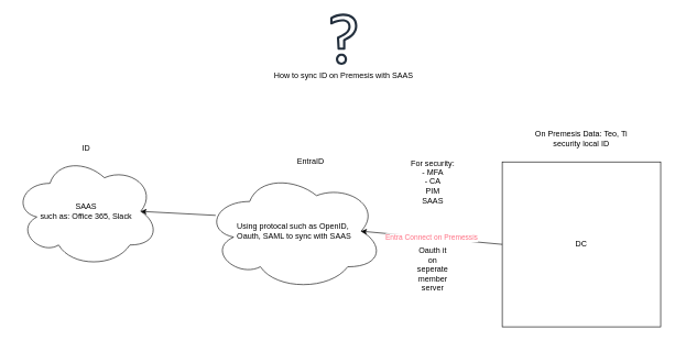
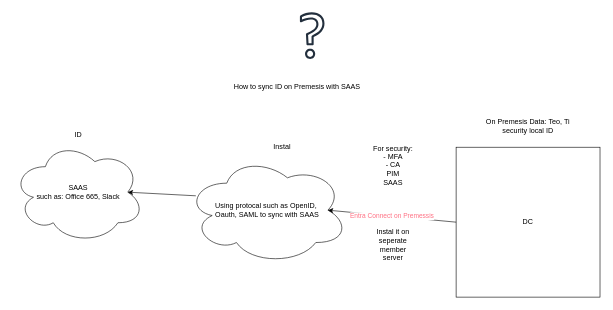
  <mxCell id="0" />
  <mxCell id="1" parent="0" />
  <mxCell id="2" value="DC" style="rounded=0;whiteSpace=wrap;html=1;" vertex="1" parent="1"><mxGeometry x="760" y="245" width="240" height="250" as="geometry" /></mxCell>
  <mxCell id="3" value="On Premesis Data: Teo, Ti security local ID" style="text;html=1;align=center;verticalAlign=middle;whiteSpace=wrap;rounded=0;" vertex="1" parent="1"><mxGeometry x="800" y="190" width="160" height="40" as="geometry" /></mxCell>
  <mxCell id="4" value="Using protocal such as OpenID,&amp;nbsp;&lt;div&gt;Oauth, SAML to sync with SAAS&lt;/div&gt;" style="ellipse;shape=cloud;whiteSpace=wrap;html=1;" vertex="1" parent="1"><mxGeometry x="310" y="260" width="270" height="180" as="geometry" /></mxCell>
- <mxCell id="5" value="EntraID" style="text;html=1;align=center;verticalAlign=middle;whiteSpace=wrap;rounded=0;" vertex="1" parent="1"><mxGeometry x="420" y="220" width="100" height="50" as="geometry" /></mxCell>
- <mxCell id="6" value="SAAS&lt;div&gt;such as: Office 365, Slack&lt;/div&gt;" style="ellipse;shape=cloud;whiteSpace=wrap;html=1;" vertex="1" parent="1"><mxGeometry x="20" y="235" width="220" height="170" as="geometry" /></mxCell>
+ <mxCell id="5" value="Instal" style="text;html=1;align=center;verticalAlign=middle;whiteSpace=wrap;rounded=0;" vertex="1" parent="1"><mxGeometry x="420" y="220" width="100" height="50" as="geometry" /></mxCell>
+ <mxCell id="6" value="SAAS&lt;div&gt;such as: Office 665, Slack&lt;/div&gt;" style="ellipse;shape=cloud;whiteSpace=wrap;html=1;" vertex="1" parent="1"><mxGeometry x="20" y="235" width="220" height="170" as="geometry" /></mxCell>
  <mxCell id="7" value="ID" style="text;html=1;align=center;verticalAlign=middle;whiteSpace=wrap;rounded=0;" vertex="1" parent="1"><mxGeometry x="100" y="210" width="60" height="30" as="geometry" /></mxCell>
  <mxCell id="8" value="" style="sketch=0;outlineConnect=0;fontColor=#232F3E;gradientColor=none;fillColor=#232F3D;strokeColor=none;dashed=0;verticalLabelPosition=bottom;verticalAlign=top;align=center;html=1;fontSize=12;fontStyle=0;aspect=fixed;pointerEvents=1;shape=mxgraph.aws4.question;" vertex="1" parent="1"><mxGeometry x="499.5" y="20" width="41" height="78" as="geometry" /></mxCell>
- <mxCell id="9" value="How to sync ID on Premesis with SAAS" style="text;html=1;align=center;verticalAlign=middle;whiteSpace=wrap;rounded=0;" vertex="1" parent="1"><mxGeometry x="400" y="100" width="240" height="30" as="geometry" /></mxCell>
+ <mxCell id="9" value="How to sync ID on Premesis with SAAS" style="text;html=1;align=center;verticalAlign=middle;whiteSpace=wrap;rounded=0;" vertex="1" parent="1"><mxGeometry x="375" y="130" width="240" height="30" as="geometry" /></mxCell>
  <mxCell id="10" value="&lt;font color=&quot;#ff7083&quot;&gt;Entra Connect on Premessis&lt;/font&gt;" style="endArrow=classic;html=1;rounded=0;exitX=0;exitY=0.5;exitDx=0;exitDy=0;entryX=0.875;entryY=0.5;entryDx=0;entryDy=0;entryPerimeter=0;" edge="1" parent="1" source="2" target="4"><mxGeometry width="50" height="50" relative="1" as="geometry"><mxPoint x="600" y="380" as="sourcePoint" /><mxPoint x="650" y="330" as="targetPoint" /></mxGeometry></mxCell>
- <mxCell id="11" value="Oauth it on seperate member server" style="text;html=1;align=center;verticalAlign=middle;whiteSpace=wrap;rounded=0;" vertex="1" parent="1"><mxGeometry x="625" y="375" width="60" height="65" as="geometry" /></mxCell>
+ <mxCell id="11" value="Instal it on seperate member server" style="text;html=1;align=center;verticalAlign=middle;whiteSpace=wrap;rounded=0;" vertex="1" parent="1"><mxGeometry x="625" y="375" width="60" height="65" as="geometry" /></mxCell>
  <mxCell id="12" value="" style="endArrow=classic;html=1;rounded=0;exitX=0.059;exitY=0.367;exitDx=0;exitDy=0;exitPerimeter=0;entryX=0.875;entryY=0.5;entryDx=0;entryDy=0;entryPerimeter=0;" edge="1" parent="1" source="4" target="6"><mxGeometry width="50" height="50" relative="1" as="geometry"><mxPoint x="300" y="430" as="sourcePoint" /><mxPoint x="350" y="380" as="targetPoint" /></mxGeometry></mxCell>
  <mxCell id="13" value="For security:&lt;div&gt;- MFA&lt;/div&gt;&lt;div&gt;- CA&lt;/div&gt;&lt;div&gt;PIM&lt;/div&gt;&lt;div&gt;SAAS&lt;/div&gt;" style="text;html=1;align=center;verticalAlign=middle;whiteSpace=wrap;rounded=0;" vertex="1" parent="1"><mxGeometry x="595" y="230" width="120" height="90" as="geometry" /></mxCell>
